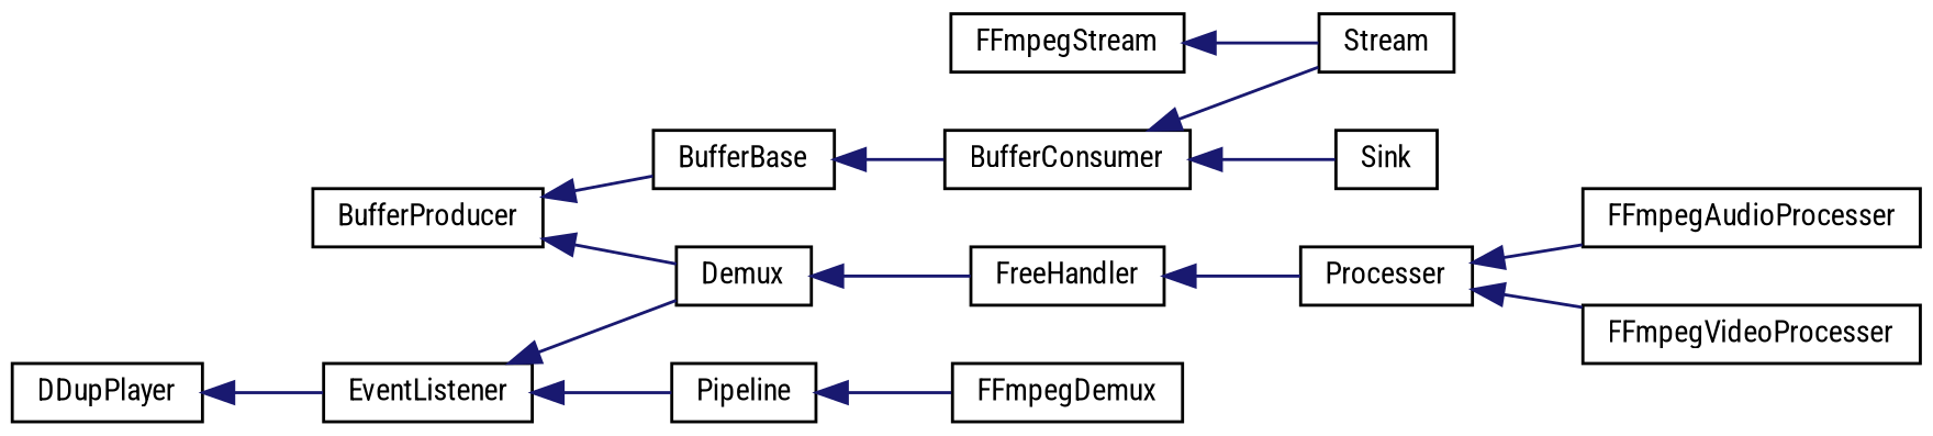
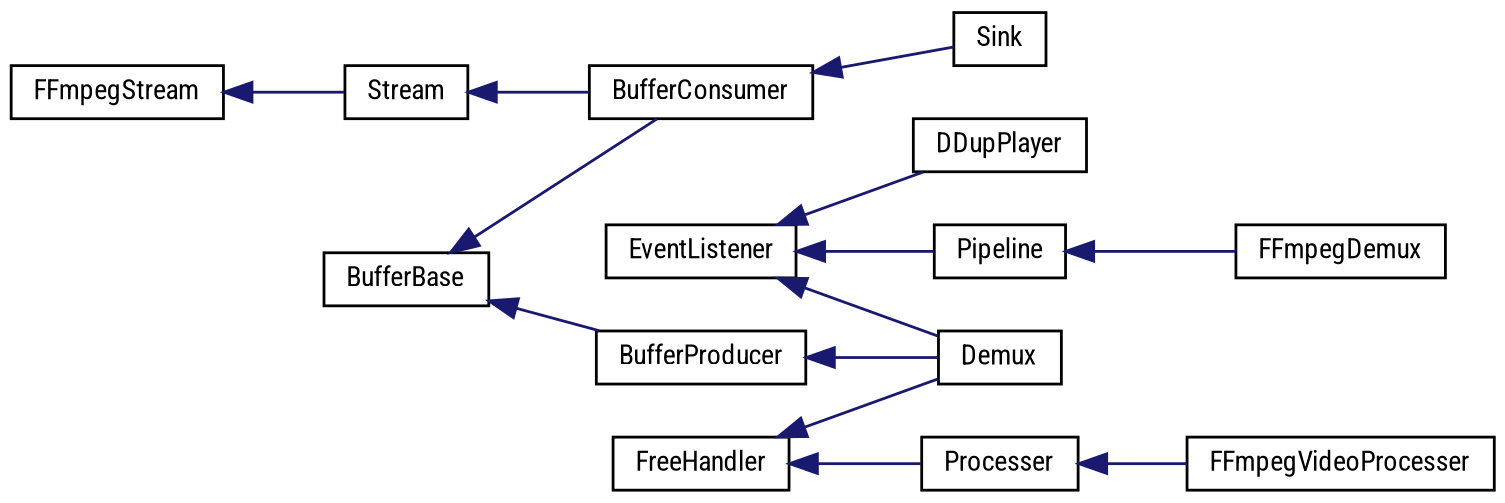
  digraph {
    fontname="Roboto Condensed"
    rankdir=LR
    node [color=black fillcolor=white fontname="Roboto Condensed" fontsize=10 shape=record style=filled]
    edge [color=midnightblue dir=back fontname="Roboto Condensed" fontsize=10 labelfontname=Helvetica labelfontsize=10 style=solid]
    n1 [height=0.2 label=BufferBase width=0.4]
    n2 [height=0.2 label=BufferConsumer width=0.4]
    n3 [height=0.2 label=BufferProducer width=0.4]
    n4 [height=0.2 label=Sink width=0.4]
    n5 [height=0.2 label=Stream width=0.4]
    n6 [height=0.2 label=Demux width=0.4]
    n7 [height=0.2 label=FFmpegStream width=0.4]
    n8 [height=0.2 label=Processer width=0.4]
-   n9 [height=0.2 label=FFmpegAudioProcesser width=0.4]
    n10 [height=0.2 label=FFmpegVideoProcesser width=0.4]
    n11 [height=0.2 label=FFmpegDemux width=0.4]
    n12 [height=0.2 label=EventListener width=0.4]
    n13 [height=0.2 label=DDupPlayer width=0.4]
    n14 [height=0.2 label=Pipeline width=0.4]
    n15 [height=0.2 label=FreeHandler width=0.4]
    n1 -> n2
-   n3 -> n1
+   n1 -> n3
    n2 -> n4
-   n2 -> n5
+   n5 -> n2
    n3 -> n6
    n7 -> n5
-   n8 -> n9
    n8 -> n10
    n12 -> n6
-   n13 -> n12
+   n12 -> n13
    n12 -> n14
    n14 -> n11
-   n6 -> n15
+   n15 -> n6
    n15 -> n8
  }
